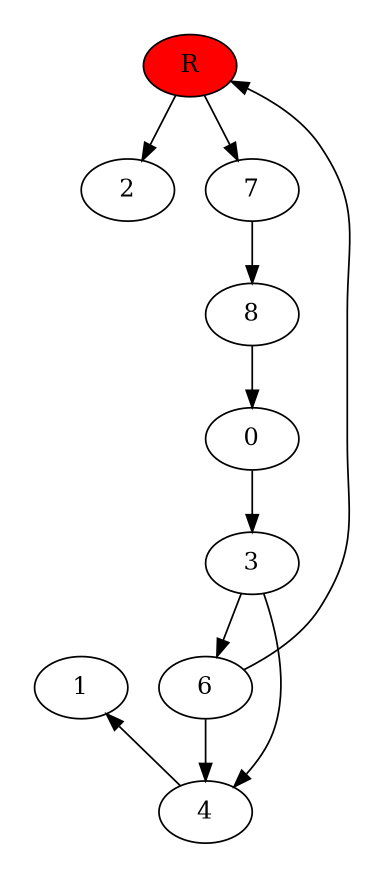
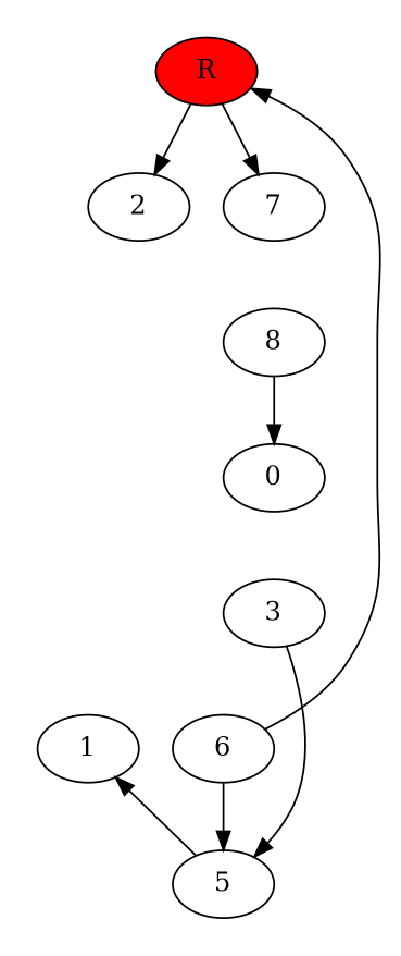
  digraph {
    n1 [fillcolor="#ff0000" label=R style=filled]
    7
    2
    8
    n5 [label=0]
    3
    6
    1
-   4
+   4 [label=5]
    subgraph cluster_1 {
      peripheries=0
      n1
    }
    subgraph cluster_2 {
      peripheries=0
      7
      2
    }
    subgraph cluster_3 {
      peripheries=0
      8
    }
    subgraph cluster_4 {
      peripheries=0
      n5
    }
    subgraph cluster_5 {
      peripheries=0
      3
    }
    subgraph cluster_6 {
      peripheries=0
      6
      1
    }
    subgraph cluster_7 {
      peripheries=0
      4
    }
    n1 -> 7
    n1 -> 2
-   7 -> 8
    8 -> n5
-   n5 -> 3
-   3 -> 6
    3 -> 4
    6 -> n1 [constraint=false]
    6 -> 4
    4 -> 1 [constraint=false]
  }
